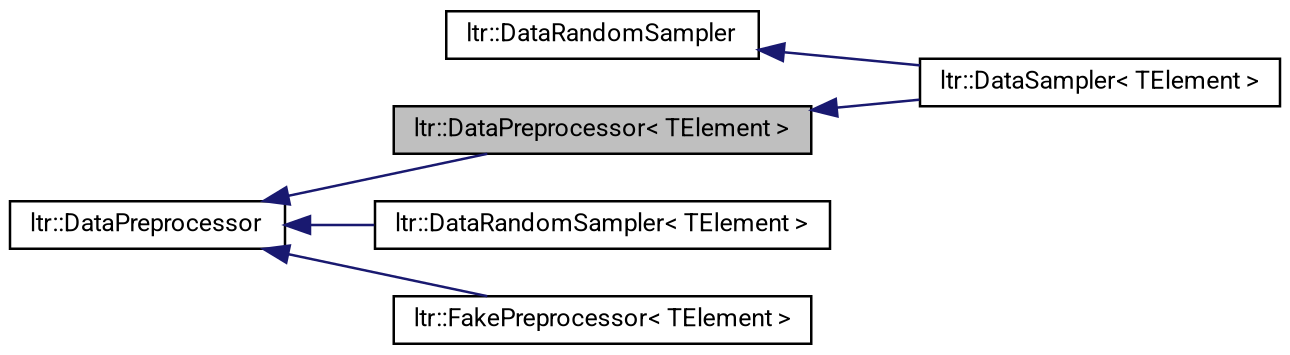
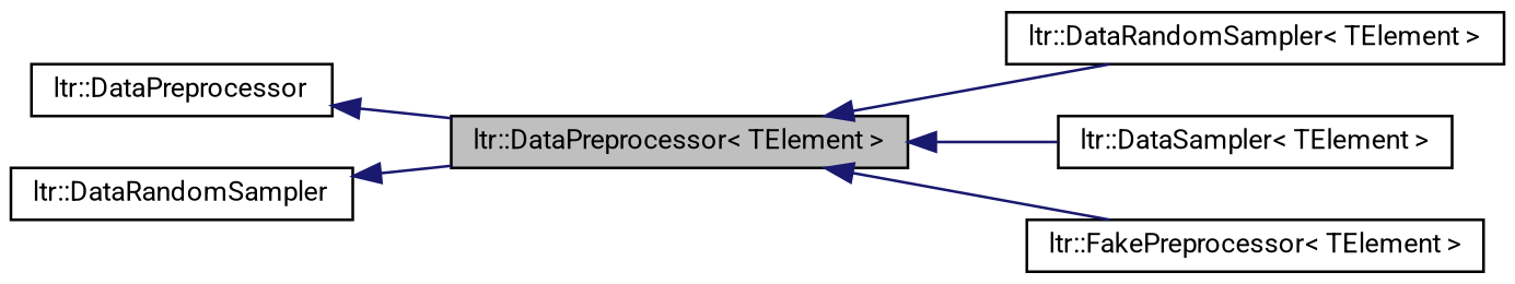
  digraph {
    fontname=Roboto
    rankdir=LR
    node [color=black fillcolor=white fontname=Roboto fontsize=10 shape=record style=filled]
    edge [color=midnightblue dir=back fontname=Roboto fontsize=10 labelfontname=Helvetica labelfontsize=10 style=solid]
    n1 [fillcolor=grey75 fontcolor=black height=0.2 label="ltr::DataPreprocessor\< TElement \>" width=0.4]
    n2 [height=0.2 label="ltr::DataRandomSampler\< TElement \>" width=0.4]
    n3 [height=0.2 label="ltr::DataSampler\< TElement \>" width=0.4]
    n4 [height=0.2 label="ltr::FakePreprocessor\< TElement \>" width=0.4]
    n5 [height=0.2 label="ltr::DataPreprocessor" width=0.4]
    n6 [height=0.2 label="ltr::DataRandomSampler" width=0.4]
-   n5 -> n2
+   n1 -> n2
    n1 -> n3
-   n5 -> n4
+   n1 -> n4
    n5 -> n1
-   n6 -> n3
+   n6 -> n1
  }
